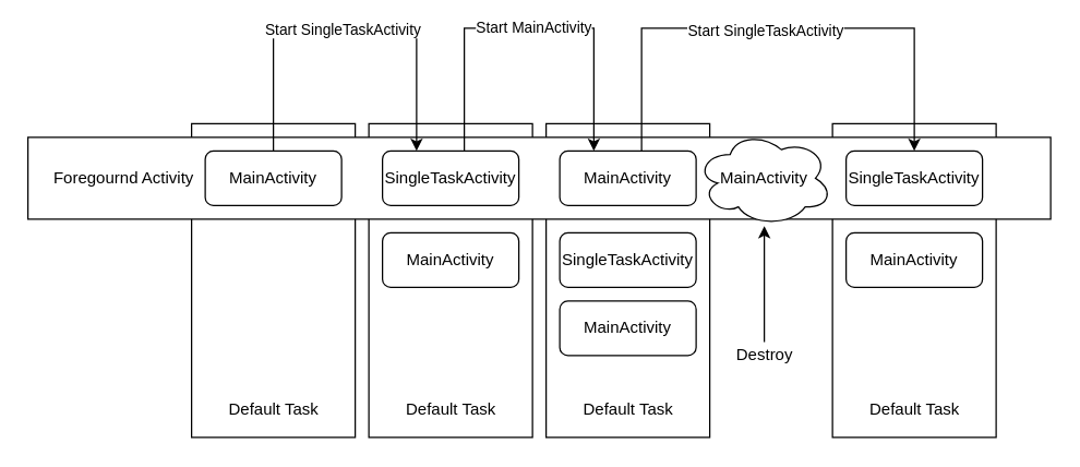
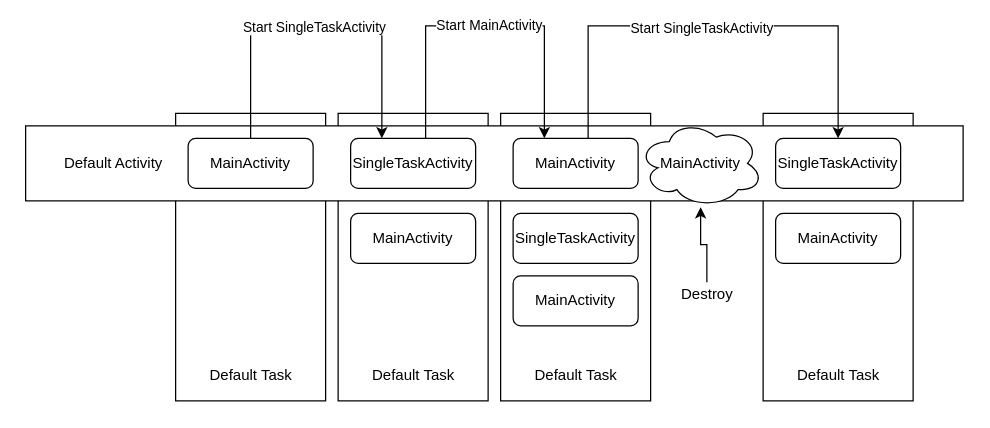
  <mxCell id="0" />
  <mxCell id="1" parent="0" />
  <mxCell id="2" value="" style="whiteSpace=wrap;html=1;" vertex="1" parent="1"><mxGeometry x="610" y="90" width="120" height="230" as="geometry" /></mxCell>
  <mxCell id="3" value="" style="whiteSpace=wrap;html=1;" vertex="1" parent="1"><mxGeometry x="400" y="90" width="120" height="230" as="geometry" /></mxCell>
  <mxCell id="4" value="MainActivity" style="rounded=1;whiteSpace=wrap;html=1;" vertex="1" parent="1"><mxGeometry x="410" y="220" width="100" height="40" as="geometry" /></mxCell>
  <mxCell id="5" value="" style="whiteSpace=wrap;html=1;" vertex="1" parent="1"><mxGeometry x="270" y="90" width="120" height="230" as="geometry" /></mxCell>
  <mxCell id="6" value="" style="whiteSpace=wrap;html=1;" vertex="1" parent="1"><mxGeometry x="140" y="90" width="120" height="230" as="geometry" /></mxCell>
  <mxCell id="7" value="Default Task" style="text;html=1;align=center;verticalAlign=middle;resizable=0;points=[];autosize=1;" vertex="1" parent="1"><mxGeometry x="160" y="290" width="80" height="20" as="geometry" /></mxCell>
  <mxCell id="8" value="" style="rounded=0;whiteSpace=wrap;html=1;" vertex="1" parent="1"><mxGeometry x="20" y="100" width="750" height="60" as="geometry" /></mxCell>
  <mxCell id="9" style="edgeStyle=orthogonalEdgeStyle;rounded=0;orthogonalLoop=1;jettySize=auto;html=1;entryX=0.25;entryY=0;entryDx=0;entryDy=0;" edge="1" parent="1" source="11" target="15"><mxGeometry relative="1" as="geometry"><Array as="points"><mxPoint x="200" y="20" /><mxPoint x="305" y="20" /></Array></mxGeometry></mxCell>
  <mxCell id="10" value="Start SingleTaskActivity" style="edgeLabel;html=1;align=center;verticalAlign=middle;resizable=0;points=[];" vertex="1" connectable="0" parent="9"><mxGeometry x="0.191" y="-2" relative="1" as="geometry"><mxPoint x="-30" y="-2" as="offset" /></mxGeometry></mxCell>
  <mxCell id="11" value="MainActivity" style="rounded=1;whiteSpace=wrap;html=1;" vertex="1" parent="1"><mxGeometry x="150" y="110" width="100" height="40" as="geometry" /></mxCell>
- <mxCell id="12" value="Foregournd Activity" style="text;html=1;align=center;verticalAlign=middle;resizable=0;points=[];autosize=1;" vertex="1" parent="1"><mxGeometry x="30" y="120" width="120" height="20" as="geometry" /></mxCell>
+ <mxCell id="12" value="Default Activity" style="text;html=1;align=center;verticalAlign=middle;resizable=0;points=[];autosize=1;" vertex="1" parent="1"><mxGeometry x="30" y="120" width="120" height="20" as="geometry" /></mxCell>
  <mxCell id="13" style="edgeStyle=orthogonalEdgeStyle;rounded=0;orthogonalLoop=1;jettySize=auto;html=1;entryX=0.25;entryY=0;entryDx=0;entryDy=0;" edge="1" parent="1" source="15" target="20"><mxGeometry relative="1" as="geometry"><Array as="points"><mxPoint x="340" y="20" /><mxPoint x="435" y="20" /></Array></mxGeometry></mxCell>
  <mxCell id="14" value="Start MainActivity" style="edgeLabel;html=1;align=center;verticalAlign=middle;resizable=0;points=[];" vertex="1" connectable="0" parent="13"><mxGeometry x="-0.132" y="1" relative="1" as="geometry"><mxPoint x="21" as="offset" /></mxGeometry></mxCell>
  <mxCell id="15" value="SingleTaskActivity" style="rounded=1;whiteSpace=wrap;html=1;" vertex="1" parent="1"><mxGeometry x="280" y="110" width="100" height="40" as="geometry" /></mxCell>
  <mxCell id="16" value="MainActivity" style="rounded=1;whiteSpace=wrap;html=1;" vertex="1" parent="1"><mxGeometry x="280" y="170" width="100" height="40" as="geometry" /></mxCell>
  <mxCell id="17" value="Default Task" style="text;html=1;align=center;verticalAlign=middle;resizable=0;points=[];autosize=1;" vertex="1" parent="1"><mxGeometry x="290" y="290" width="80" height="20" as="geometry" /></mxCell>
  <mxCell id="18" style="edgeStyle=orthogonalEdgeStyle;rounded=0;orthogonalLoop=1;jettySize=auto;html=1;entryX=0.5;entryY=0;entryDx=0;entryDy=0;" edge="1" parent="1" source="20" target="22"><mxGeometry relative="1" as="geometry"><Array as="points"><mxPoint x="470" y="20" /><mxPoint x="670" y="20" /></Array></mxGeometry></mxCell>
  <mxCell id="19" value="Start SingleTaskActivity" style="edgeLabel;html=1;align=center;verticalAlign=middle;resizable=0;points=[];" vertex="1" connectable="0" parent="18"><mxGeometry x="-0.114" y="-1" relative="1" as="geometry"><mxPoint x="12" as="offset" /></mxGeometry></mxCell>
  <mxCell id="20" value="MainActivity" style="rounded=1;whiteSpace=wrap;html=1;" vertex="1" parent="1"><mxGeometry x="410" y="110" width="100" height="40" as="geometry" /></mxCell>
  <mxCell id="21" value="MainActivity" style="rounded=1;whiteSpace=wrap;html=1;" vertex="1" parent="1"><mxGeometry x="620" y="170" width="100" height="40" as="geometry" /></mxCell>
  <mxCell id="22" value="SingleTaskActivity" style="rounded=1;whiteSpace=wrap;html=1;" vertex="1" parent="1"><mxGeometry x="620" y="110" width="100" height="40" as="geometry" /></mxCell>
  <mxCell id="23" value="SingleTaskActivity" style="rounded=1;whiteSpace=wrap;html=1;" vertex="1" parent="1"><mxGeometry x="410" y="170" width="100" height="40" as="geometry" /></mxCell>
  <mxCell id="24" value="MainActivity" style="ellipse;shape=cloud;whiteSpace=wrap;html=1;" vertex="1" parent="1"><mxGeometry x="510" y="95" width="100" height="70" as="geometry" /></mxCell>
  <mxCell id="25" style="edgeStyle=orthogonalEdgeStyle;rounded=0;orthogonalLoop=1;jettySize=auto;html=1;" edge="1" parent="1" source="26" target="24"><mxGeometry relative="1" as="geometry" /></mxCell>
- <mxCell id="26" value="Destroy" style="text;html=1;align=center;verticalAlign=middle;resizable=0;points=[];autosize=1;" vertex="1" parent="1"><mxGeometry x="530" y="250" width="60" height="20" as="geometry" /></mxCell>
+ <mxCell id="26" value="Destroy" style="text;html=1;align=center;verticalAlign=middle;resizable=0;points=[];autosize=1;" vertex="1" parent="1"><mxGeometry x="535" y="225" width="60" height="20" as="geometry" /></mxCell>
  <mxCell id="27" value="Default Task" style="text;html=1;align=center;verticalAlign=middle;resizable=0;points=[];autosize=1;" vertex="1" parent="1"><mxGeometry x="420" y="290" width="80" height="20" as="geometry" /></mxCell>
  <mxCell id="28" value="Default Task" style="text;html=1;align=center;verticalAlign=middle;resizable=0;points=[];autosize=1;" vertex="1" parent="1"><mxGeometry x="630" y="290" width="80" height="20" as="geometry" /></mxCell>
